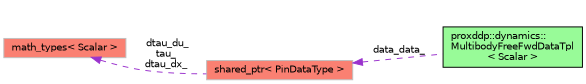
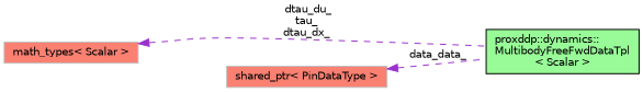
  digraph {
    rankdir=LR
    node [color=grey75 fillcolor=salmon fontname=Helvetica fontsize=10 shape=record style=filled]
    edge [color=darkorchid3 dir=back fontname=Helvetica fontsize=10 labelfontname=Helvetica labelfontsize=10 style=dashed]
    n1 [color=black fillcolor=palegreen fontcolor=black height=0.2 label="proxddp::dynamics::\lMultibodyFreeFwdDataTpl\l\< Scalar \>" width=0.4]
    n2 [height=0.2 label="shared_ptr\< PinDataType \>" width=0.4]
    n3 [height=0.2 label="math_types\< Scalar \>" width=0.4]
    n2 -> n1 [label=" data_data_"]
-   n3 -> n2 [label=" dtau_du_\ntau_\ndtau_dx_"]
+   n3 -> n1 [label=" dtau_du_\ntau_\ndtau_dx_"]
  }
